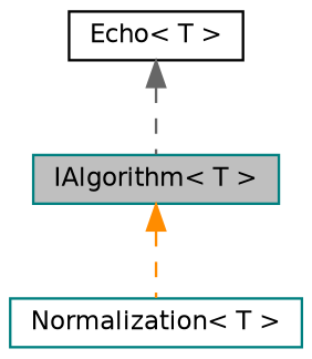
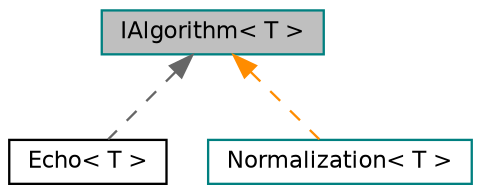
  digraph {
    node [color=teal fillcolor=white fontname=Helvetica fontsize=10 shape=record style=filled]
    edge [dir=back fontname=Helvetica fontsize=10 labelfontname=Helvetica labelfontsize=10 style=dashed]
    n1 [fillcolor=grey75 fontcolor=black height=0.2 label="IAlgorithm\< T \>" width=0.4]
    n2 [color=black height=0.2 label="Echo\< T \>" width=0.4]
    n3 [height=0.2 label="Normalization\< T \>" width=0.4]
-   n2 -> n1 [color=gray40]
+   n1 -> n2 [color=gray40]
    n1 -> n3 [color=darkorange]
  }
